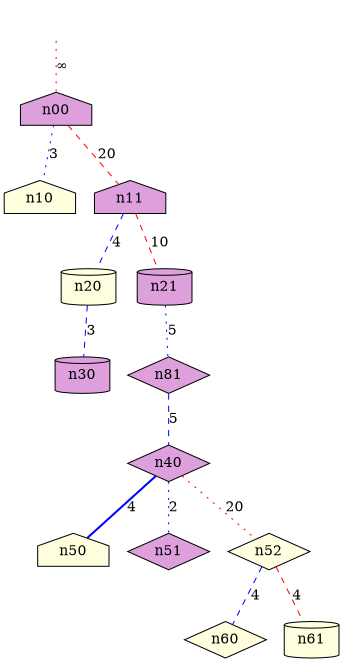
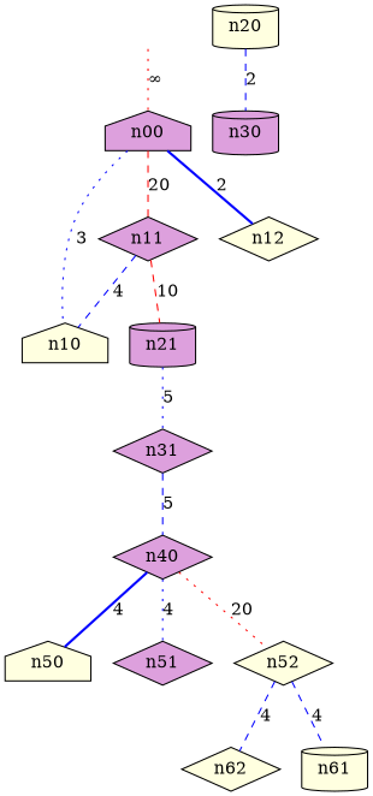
  digraph {
    node [shape=diamond style=filled fillcolor=plum]
    edge [arrowhead=none arrowtail=none color=blue dir=both style=dashed]
    r [shape=circle style=invisible fillcolor=""]
    n00 [shape=house]
    n10 [fillcolor=lightyellow shape=house]
-   n11 [shape=house]
+   n11
+   n12 [fillcolor=lightyellow]
    n20 [fillcolor=lightyellow shape=cylinder]
    n21 [shape=cylinder]
    n30 [shape=cylinder]
-   n31 [label=n81]
+   n31
    n40
    n50 [fillcolor=lightyellow shape=house]
    n51
    n52 [fillcolor=lightyellow]
-   n60 [fillcolor=lightyellow]
+   n60 [fillcolor=lightyellow label=n62]
    n61 [fillcolor=lightyellow shape=cylinder]
    r -> n00 [color=red label="&infin;" style=dotted]
    n00 -> n10 [label=3 style=dotted]
    n00 -> n11 [color=red label=20]
-   n11 -> n20 [label=4]
+   n00 -> n12 [label=2 style=bold]
+   n11 -> n10 [label=4]
    n11 -> n21 [color=red label=10]
-   n20 -> n30 [label=3]
+   n20 -> n30 [label=2]
    n21 -> n31 [label=5 style=dotted]
    n31 -> n40 [label=5]
    n40 -> n50 [label=4 style=bold]
-   n40 -> n51 [label=2 style=dotted]
+   n40 -> n51 [label=4 style=dotted]
    n40 -> n52 [color=red label=20 style=dotted]
    n52 -> n60 [label=4]
-   n52 -> n61 [color=red label=4]
+   n52 -> n61 [label=4]
  }
